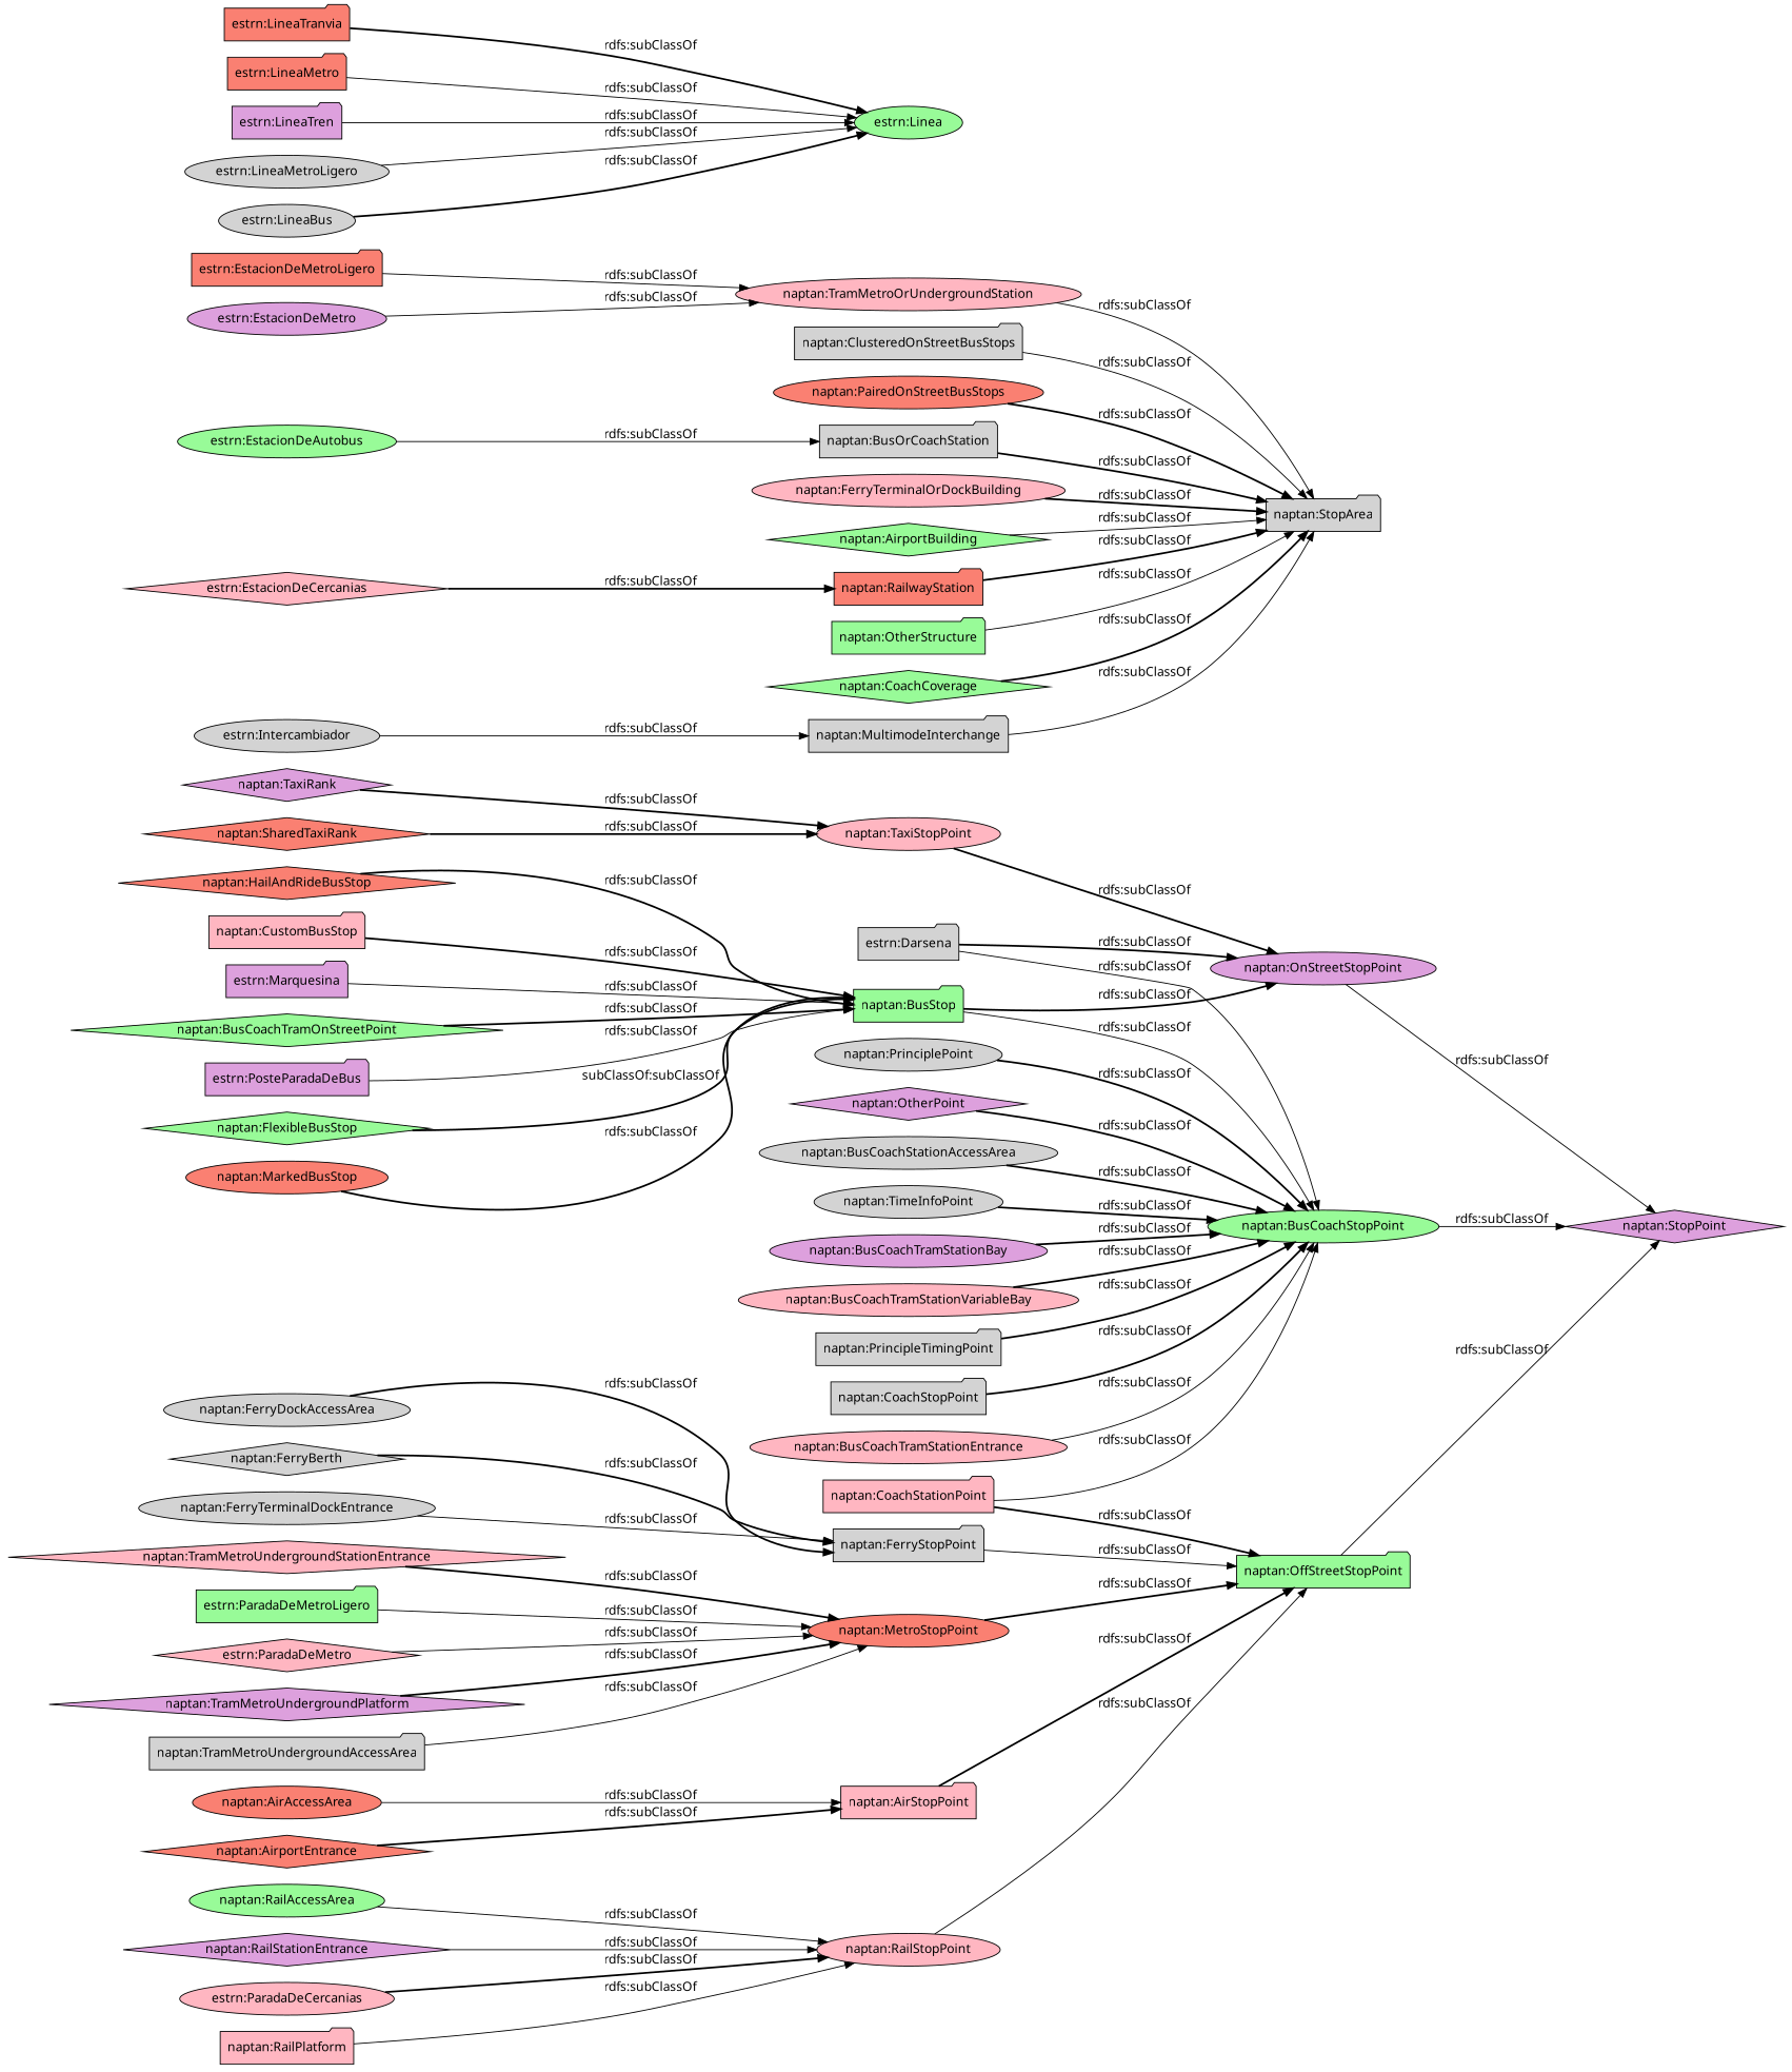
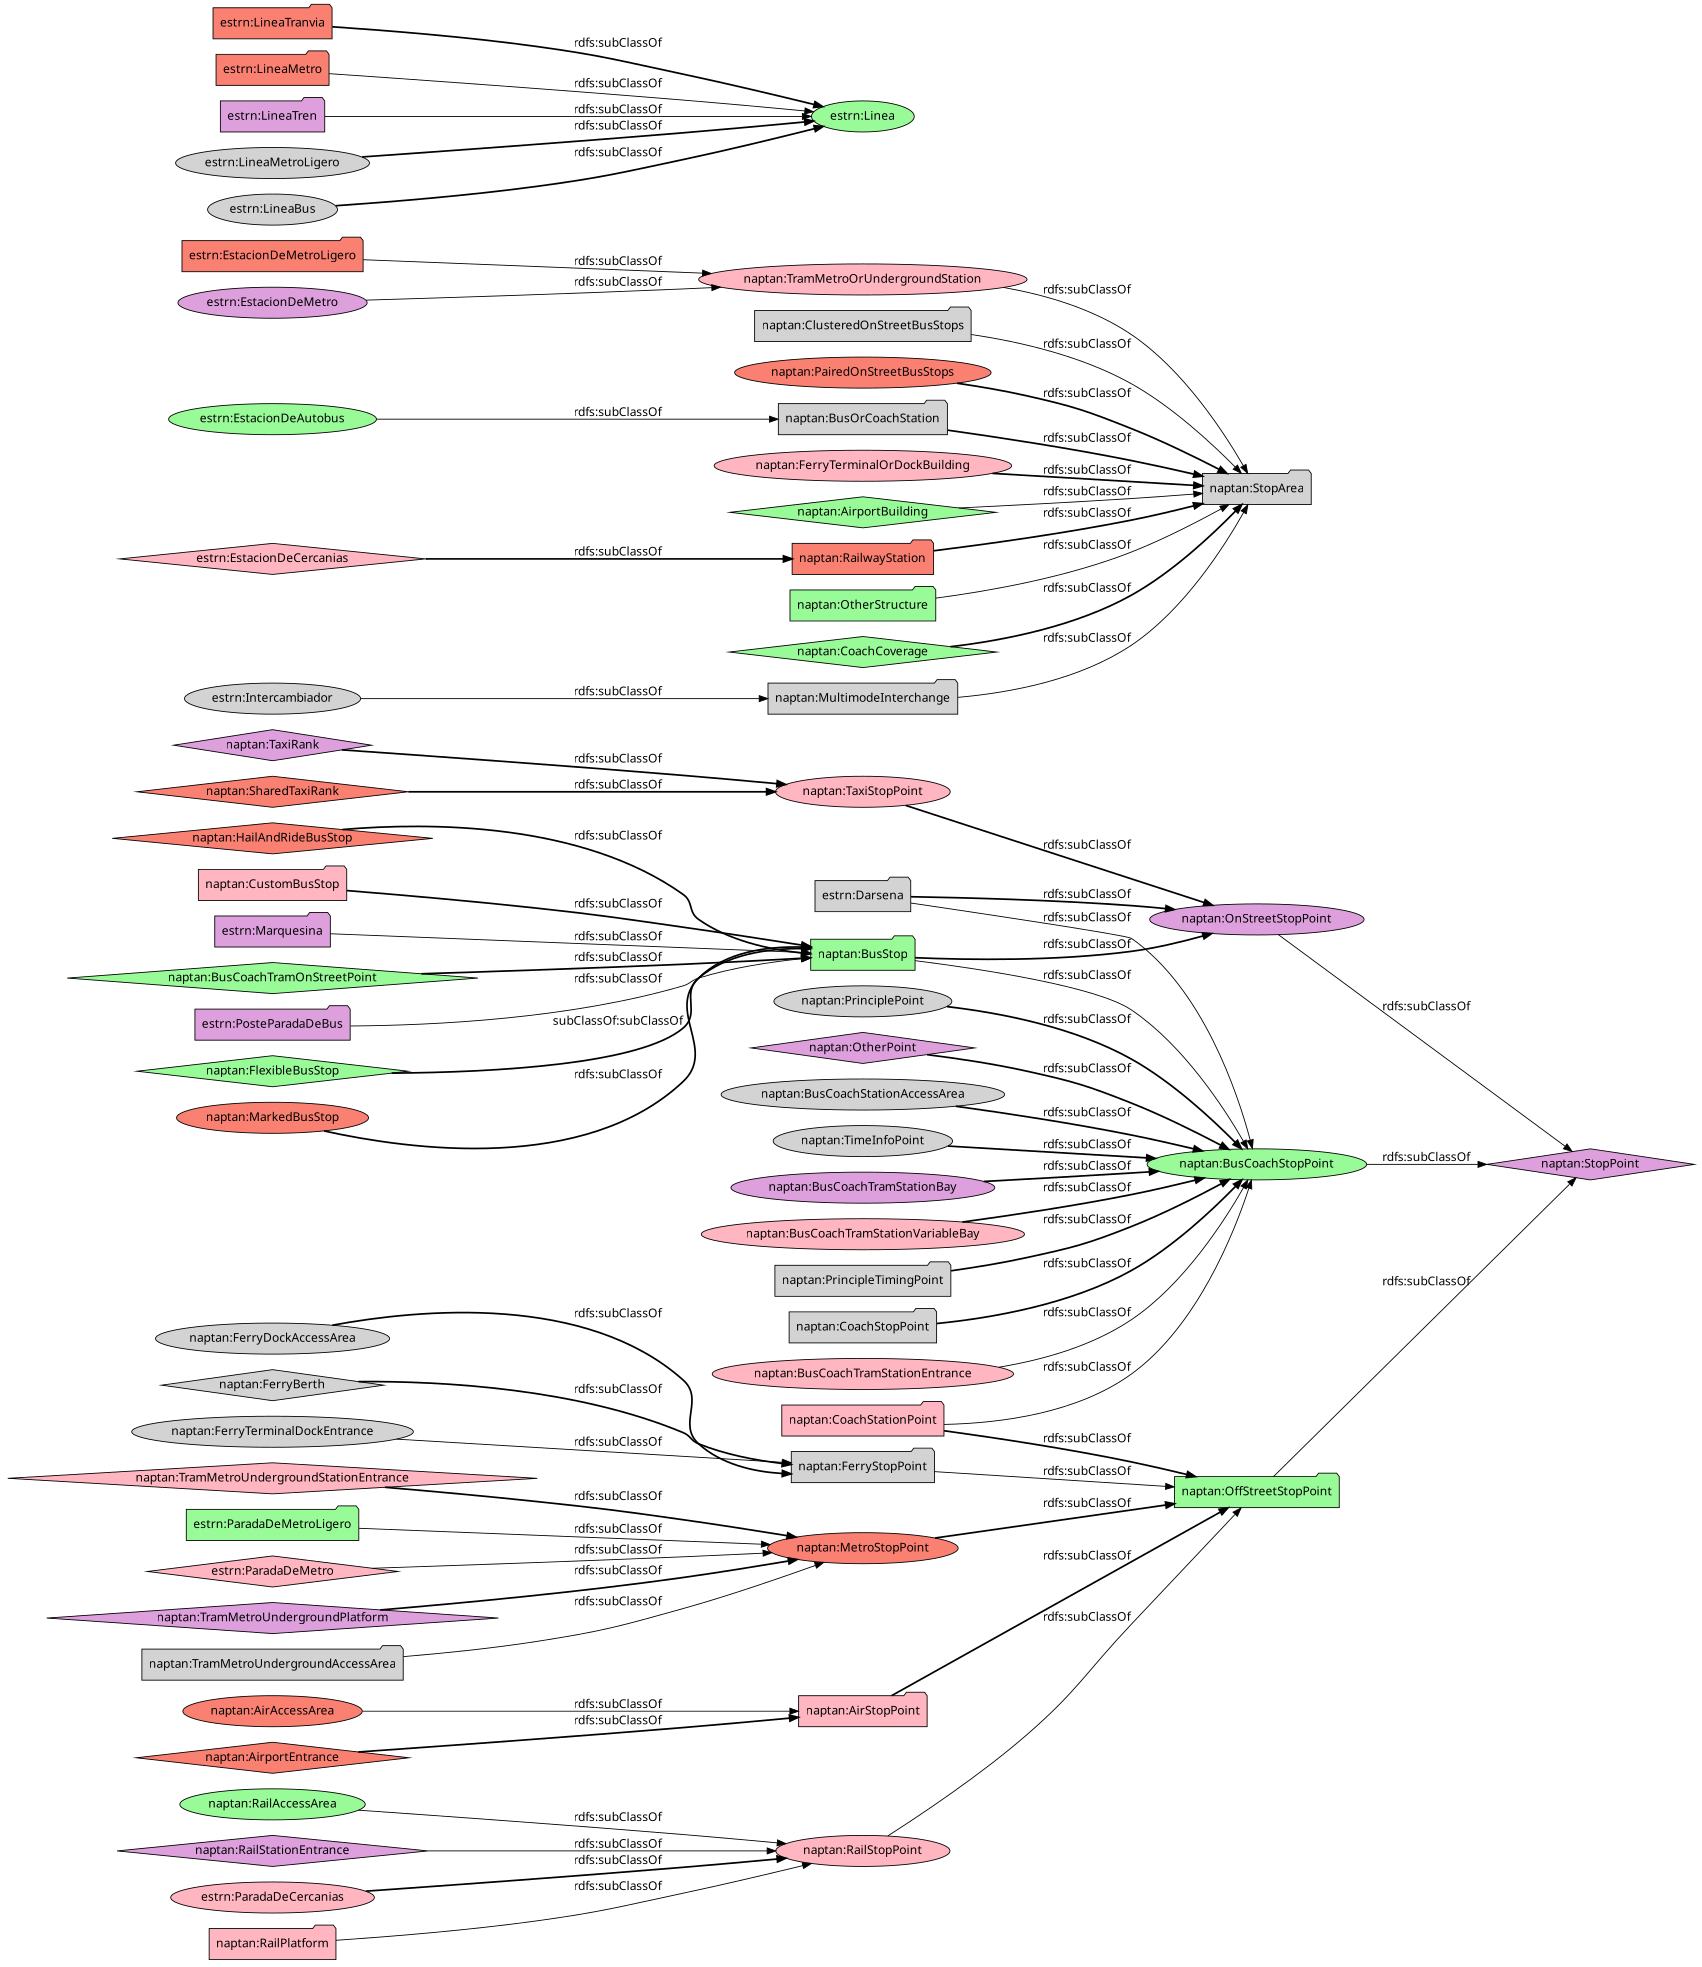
  digraph {
    fontname="Noto Sans"
    rankdir=LR
    node [color=black fillcolor=lightgrey fontname="Noto Sans" shape=ellipse style=filled]
    edge [fontname="Noto Sans" style=bold]
    "naptan:HailAndRideBusStop" [fillcolor=salmon shape=diamond]
    "naptan:BusStop" [fillcolor=palegreen shape=folder]
    "naptan:BusCoachStopPoint" [fillcolor=palegreen]
    "naptan:OnStreetStopPoint" [fillcolor=plum]
    "naptan:OffStreetStopPoint" [fillcolor=palegreen shape=folder]
    "naptan:StopPoint" [fillcolor=plum shape=diamond]
    "naptan:MultimodeInterchange" [shape=folder]
    "estrn:Intercambiador"
    "naptan:StopArea" [shape=folder]
    "naptan:BusCoachTramStationVariableBay" [fillcolor=lightpink]
    "estrn:EstacionDeMetroLigero" [fillcolor=salmon shape=folder]
    "naptan:TramMetroOrUndergroundStation" [fillcolor=lightpink]
    "naptan:AirStopPoint" [fillcolor=lightpink shape=folder]
    "naptan:RailPlatform" [fillcolor=lightpink shape=folder]
    "naptan:RailStopPoint" [fillcolor=lightpink]
    "estrn:LineaTranvia" [fillcolor=salmon shape=folder]
    "estrn:Linea" [fillcolor=palegreen]
    "naptan:PrincipleTimingPoint" [shape=folder]
    "naptan:FerryStopPoint" [shape=folder]
    "estrn:LineaMetro" [fillcolor=salmon shape=folder]
    "naptan:TramMetroUndergroundPlatform" [fillcolor=plum shape=diamond]
    "naptan:MetroStopPoint" [fillcolor=salmon]
    "naptan:CustomBusStop" [fillcolor=lightpink shape=folder]
    "naptan:ClusteredOnStreetBusStops" [shape=folder]
    "naptan:FerryTerminalDockEntrance"
    "naptan:TramMetroUndergroundAccessArea" [shape=folder]
    "naptan:AirportEntrance" [fillcolor=salmon shape=diamond]
    "naptan:FerryDockAccessArea"
    "naptan:TramMetroUndergroundStationEntrance" [fillcolor=lightpink shape=diamond]
    "estrn:LineaTren" [fillcolor=plum shape=folder]
    "naptan:PairedOnStreetBusStops" [fillcolor=salmon]
    "estrn:LineaMetroLigero"
    "naptan:BusOrCoachStation" [shape=folder]
    "naptan:SharedTaxiRank" [fillcolor=salmon shape=diamond]
    "naptan:TaxiStopPoint" [fillcolor=lightpink]
    "naptan:CoachStationPoint" [fillcolor=lightpink shape=folder]
    "naptan:TaxiRank" [fillcolor=plum shape=diamond]
    "naptan:FerryTerminalOrDockBuilding" [fillcolor=lightpink]
    "naptan:CoachStopPoint" [shape=folder]
    "estrn:Marquesina" [fillcolor=plum shape=folder]
    "estrn:Darsena" [shape=folder]
    "naptan:AirportBuilding" [fillcolor=palegreen shape=diamond]
    "naptan:RailAccessArea" [fillcolor=palegreen]
    "naptan:PrinciplePoint"
    "naptan:FerryBerth" [shape=diamond]
    "estrn:ParadaDeMetroLigero" [fillcolor=palegreen shape=folder]
    "naptan:OtherPoint" [fillcolor=plum shape=diamond]
    "naptan:BusCoachStationAccessArea"
    "naptan:TimeInfoPoint"
    "estrn:EstacionDeCercanias" [fillcolor=lightpink shape=diamond]
    "naptan:RailwayStation" [fillcolor=salmon shape=folder]
    "naptan:OtherStructure" [fillcolor=palegreen shape=folder]
    "naptan:CoachCoverage" [fillcolor=palegreen shape=diamond]
    "naptan:BusCoachTramOnStreetPoint" [fillcolor=palegreen shape=diamond]
    "naptan:BusCoachTramStationBay" [fillcolor=plum]
    "estrn:EstacionDeMetro" [fillcolor=plum]
    "naptan:BusCoachTramStationEntrance" [fillcolor=lightpink]
    "estrn:EstacionDeAutobus" [fillcolor=palegreen]
    "estrn:PosteParadaDeBus" [fillcolor=plum shape=folder]
    "naptan:AirAccessArea" [fillcolor=salmon]
    "naptan:FlexibleBusStop" [fillcolor=palegreen shape=diamond]
    "estrn:ParadaDeMetro" [fillcolor=lightpink shape=diamond]
    "naptan:RailStationEntrance" [fillcolor=plum shape=diamond]
    "estrn:LineaBus"
    "naptan:MarkedBusStop" [fillcolor=salmon]
    "estrn:ParadaDeCercanias" [fillcolor=lightpink]
    "naptan:HailAndRideBusStop" -> "naptan:BusStop" [label="rdfs:subClassOf"]
    "naptan:BusStop" -> "naptan:BusCoachStopPoint" [label="rdfs:subClassOf" style=solid]
    "naptan:BusStop" -> "naptan:OnStreetStopPoint" [label="rdfs:subClassOf"]
    "naptan:BusCoachStopPoint" -> "naptan:StopPoint" [label="rdfs:subClassOf" style=solid]
    "naptan:OnStreetStopPoint" -> "naptan:StopPoint" [label="rdfs:subClassOf" style=solid]
    "naptan:OffStreetStopPoint" -> "naptan:StopPoint" [label="rdfs:subClassOf" style=solid]
    "naptan:MultimodeInterchange" -> "naptan:StopArea" [label="rdfs:subClassOf" style=solid]
    "estrn:Intercambiador" -> "naptan:MultimodeInterchange" [label="rdfs:subClassOf" style=solid]
    "naptan:BusCoachTramStationVariableBay" -> "naptan:BusCoachStopPoint" [label="rdfs:subClassOf"]
    "estrn:EstacionDeMetroLigero" -> "naptan:TramMetroOrUndergroundStation" [label="rdfs:subClassOf" style=solid]
    "naptan:TramMetroOrUndergroundStation" -> "naptan:StopArea" [label="rdfs:subClassOf" style=solid]
    "naptan:AirStopPoint" -> "naptan:OffStreetStopPoint" [label="rdfs:subClassOf"]
    "naptan:RailPlatform" -> "naptan:RailStopPoint" [label="rdfs:subClassOf" style=solid]
    "naptan:RailStopPoint" -> "naptan:OffStreetStopPoint" [label="rdfs:subClassOf" style=solid]
    "estrn:LineaTranvia" -> "estrn:Linea" [label="rdfs:subClassOf"]
    "naptan:PrincipleTimingPoint" -> "naptan:BusCoachStopPoint" [label="rdfs:subClassOf"]
    "naptan:FerryStopPoint" -> "naptan:OffStreetStopPoint" [label="rdfs:subClassOf" style=solid]
    "estrn:LineaMetro" -> "estrn:Linea" [label="rdfs:subClassOf" style=solid]
    "naptan:TramMetroUndergroundPlatform" -> "naptan:MetroStopPoint" [label="rdfs:subClassOf"]
    "naptan:MetroStopPoint" -> "naptan:OffStreetStopPoint" [label="rdfs:subClassOf"]
    "naptan:CustomBusStop" -> "naptan:BusStop" [label="rdfs:subClassOf"]
    "naptan:ClusteredOnStreetBusStops" -> "naptan:StopArea" [label="rdfs:subClassOf" style=solid]
    "naptan:FerryTerminalDockEntrance" -> "naptan:FerryStopPoint" [label="rdfs:subClassOf" style=solid]
    "naptan:TramMetroUndergroundAccessArea" -> "naptan:MetroStopPoint" [label="rdfs:subClassOf" style=solid]
    "naptan:AirportEntrance" -> "naptan:AirStopPoint" [label="rdfs:subClassOf"]
    "naptan:FerryDockAccessArea" -> "naptan:FerryStopPoint" [label="rdfs:subClassOf"]
    "naptan:TramMetroUndergroundStationEntrance" -> "naptan:MetroStopPoint" [label="rdfs:subClassOf"]
    "estrn:LineaTren" -> "estrn:Linea" [label="rdfs:subClassOf" style=solid]
    "naptan:PairedOnStreetBusStops" -> "naptan:StopArea" [label="rdfs:subClassOf"]
-   "estrn:LineaMetroLigero" -> "estrn:Linea" [label="rdfs:subClassOf" style=solid]
+   "estrn:LineaMetroLigero" -> "estrn:Linea" [label="rdfs:subClassOf"]
    "naptan:BusOrCoachStation" -> "naptan:StopArea" [label="rdfs:subClassOf"]
    "naptan:SharedTaxiRank" -> "naptan:TaxiStopPoint" [label="rdfs:subClassOf"]
    "naptan:TaxiStopPoint" -> "naptan:OnStreetStopPoint" [label="rdfs:subClassOf"]
    "naptan:CoachStationPoint" -> "naptan:BusCoachStopPoint" [label="rdfs:subClassOf" style=solid]
    "naptan:CoachStationPoint" -> "naptan:OffStreetStopPoint" [label="rdfs:subClassOf"]
    "naptan:TaxiRank" -> "naptan:TaxiStopPoint" [label="rdfs:subClassOf"]
    "naptan:FerryTerminalOrDockBuilding" -> "naptan:StopArea" [label="rdfs:subClassOf"]
    "naptan:CoachStopPoint" -> "naptan:BusCoachStopPoint" [label="rdfs:subClassOf"]
    "estrn:Marquesina" -> "naptan:BusStop" [label="rdfs:subClassOf" style=solid]
    "estrn:Darsena" -> "naptan:BusCoachStopPoint" [label="rdfs:subClassOf" style=solid]
    "estrn:Darsena" -> "naptan:OnStreetStopPoint" [label="rdfs:subClassOf"]
    "naptan:AirportBuilding" -> "naptan:StopArea" [label="rdfs:subClassOf" style=solid]
    "naptan:RailAccessArea" -> "naptan:RailStopPoint" [label="rdfs:subClassOf" style=solid]
    "naptan:PrinciplePoint" -> "naptan:BusCoachStopPoint" [label="rdfs:subClassOf"]
    "naptan:FerryBerth" -> "naptan:FerryStopPoint" [label="rdfs:subClassOf"]
    "estrn:ParadaDeMetroLigero" -> "naptan:MetroStopPoint" [label="rdfs:subClassOf" style=solid]
    "naptan:OtherPoint" -> "naptan:BusCoachStopPoint" [label="rdfs:subClassOf"]
    "naptan:BusCoachStationAccessArea" -> "naptan:BusCoachStopPoint" [label="rdfs:subClassOf"]
    "naptan:TimeInfoPoint" -> "naptan:BusCoachStopPoint" [label="rdfs:subClassOf"]
    "estrn:EstacionDeCercanias" -> "naptan:RailwayStation" [label="rdfs:subClassOf"]
    "naptan:RailwayStation" -> "naptan:StopArea" [label="rdfs:subClassOf"]
    "naptan:OtherStructure" -> "naptan:StopArea" [label="rdfs:subClassOf" style=solid]
    "naptan:CoachCoverage" -> "naptan:StopArea" [label="rdfs:subClassOf"]
    "naptan:BusCoachTramOnStreetPoint" -> "naptan:BusStop" [label="rdfs:subClassOf"]
    "naptan:BusCoachTramStationBay" -> "naptan:BusCoachStopPoint" [label="rdfs:subClassOf"]
    "estrn:EstacionDeMetro" -> "naptan:TramMetroOrUndergroundStation" [label="rdfs:subClassOf" style=solid]
    "naptan:BusCoachTramStationEntrance" -> "naptan:BusCoachStopPoint" [label="rdfs:subClassOf" style=solid]
    "estrn:EstacionDeAutobus" -> "naptan:BusOrCoachStation" [label="rdfs:subClassOf" style=solid]
    "estrn:PosteParadaDeBus" -> "naptan:BusStop" [label="rdfs:subClassOf" style=solid]
    "naptan:AirAccessArea" -> "naptan:AirStopPoint" [label="rdfs:subClassOf" style=solid]
    "naptan:FlexibleBusStop" -> "naptan:BusStop" [label="subClassOf:subClassOf"]
    "estrn:ParadaDeMetro" -> "naptan:MetroStopPoint" [label="rdfs:subClassOf" style=solid]
    "naptan:RailStationEntrance" -> "naptan:RailStopPoint" [label="rdfs:subClassOf" style=solid]
    "estrn:LineaBus" -> "estrn:Linea" [label="rdfs:subClassOf"]
    "naptan:MarkedBusStop" -> "naptan:BusStop" [label="rdfs:subClassOf"]
    "estrn:ParadaDeCercanias" -> "naptan:RailStopPoint" [label="rdfs:subClassOf"]
  }
